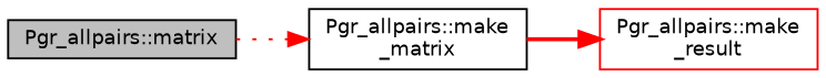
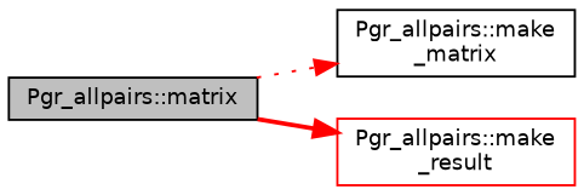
  digraph {
    rankdir=LR
    node [color=black fillcolor=white fontname=Helvetica fontsize=10 shape=record style=filled]
    edge [color=red fontname=Helvetica fontsize=10 labelfontname=Helvetica labelfontsize=10]
    n1 [fillcolor=grey75 fontcolor=black height=0.2 label="Pgr_allpairs::matrix" width=0.4]
    n2 [height=0.2 label="Pgr_allpairs::make\l_matrix" width=0.4]
    n3 [color=red height=0.2 label="Pgr_allpairs::make\l_result" width=0.4]
    n1 -> n2 [style=dotted]
-   n2 -> n3 [style=bold]
+   n1 -> n3 [style=bold]
  }
